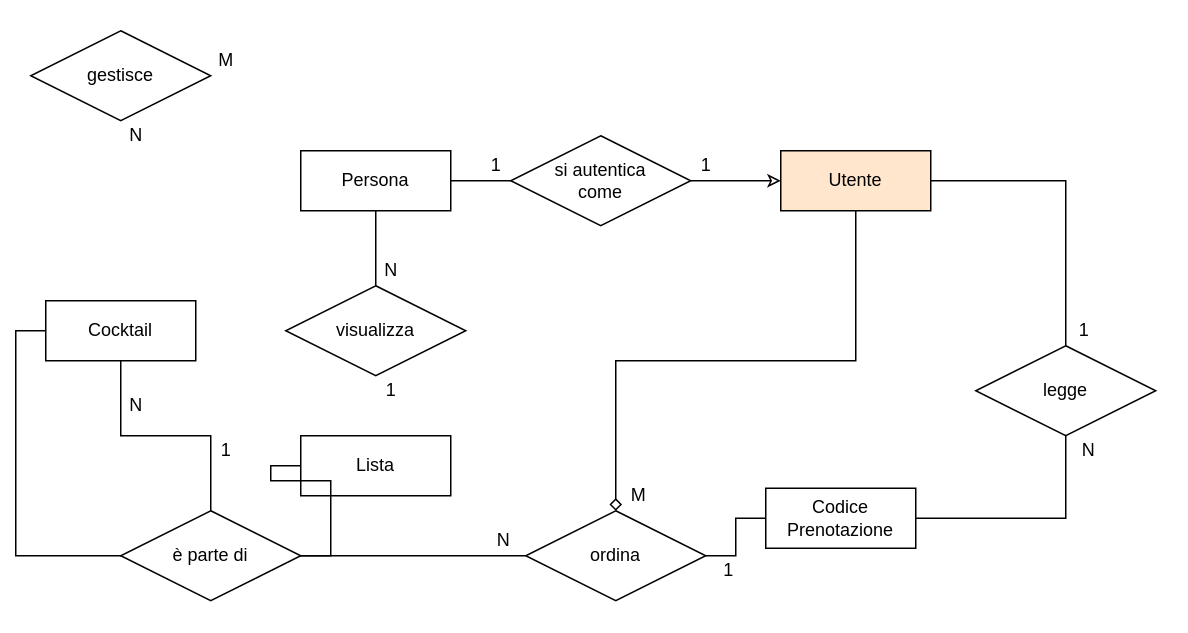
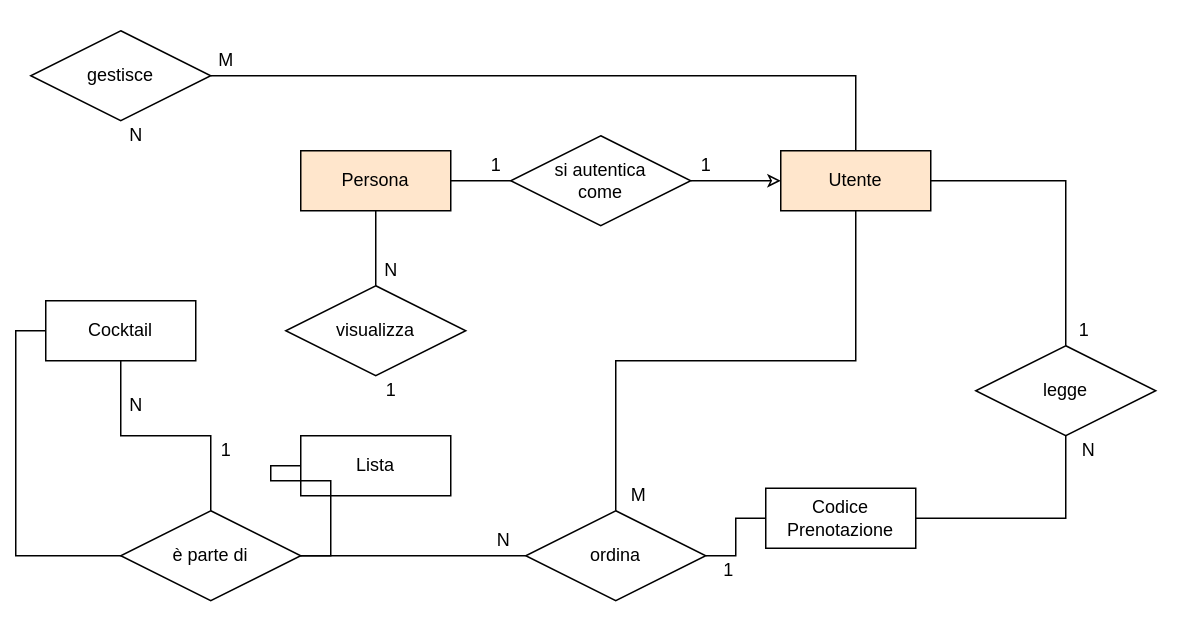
  <mxCell id="0" />
  <mxCell id="1" parent="0" />
  <mxCell id="2" style="edgeStyle=orthogonalEdgeStyle;rounded=0;orthogonalLoop=1;jettySize=auto;html=1;exitX=1;exitY=0.5;exitDx=0;exitDy=0;entryX=0;entryY=0.5;entryDx=0;entryDy=0;endArrow=none;endFill=0;" edge="1" parent="1" source="4" target="15"><mxGeometry relative="1" as="geometry" /></mxCell>
  <mxCell id="3" style="edgeStyle=orthogonalEdgeStyle;rounded=0;orthogonalLoop=1;jettySize=auto;html=1;exitX=0.5;exitY=1;exitDx=0;exitDy=0;entryX=0.5;entryY=0;entryDx=0;entryDy=0;endArrow=none;endFill=0;" edge="1" parent="1" source="4" target="16"><mxGeometry relative="1" as="geometry" /></mxCell>
- <mxCell id="4" value="Persona" style="whiteSpace=wrap;html=1;align=center;" vertex="1" parent="1"><mxGeometry x="200" y="100" width="100" height="40" as="geometry" /></mxCell>
- <mxCell id="6" style="edgeStyle=orthogonalEdgeStyle;rounded=0;orthogonalLoop=1;jettySize=auto;html=1;exitX=0.5;exitY=1;exitDx=0;exitDy=0;endArrow=diamond;endFill=0;" edge="1" parent="1" source="8" target="21"><mxGeometry relative="1" as="geometry" /></mxCell>
+ <mxCell id="4" value="Persona" style="whiteSpace=wrap;html=1;align=center;fillColor=#ffe6cc;" vertex="1" parent="1"><mxGeometry x="200" y="100" width="100" height="40" as="geometry" /></mxCell>
+ <mxCell id="5" style="edgeStyle=orthogonalEdgeStyle;rounded=0;orthogonalLoop=1;jettySize=auto;html=1;exitX=0.5;exitY=0;exitDx=0;exitDy=0;entryX=1;entryY=0.5;entryDx=0;entryDy=0;endArrow=none;endFill=0;" edge="1" parent="1" source="8" target="19"><mxGeometry relative="1" as="geometry" /></mxCell>
+ <mxCell id="6" style="edgeStyle=orthogonalEdgeStyle;rounded=0;orthogonalLoop=1;jettySize=auto;html=1;exitX=0.5;exitY=1;exitDx=0;exitDy=0;endArrow=none;endFill=0;" edge="1" parent="1" source="8" target="21"><mxGeometry relative="1" as="geometry" /></mxCell>
  <mxCell id="7" style="edgeStyle=orthogonalEdgeStyle;rounded=0;orthogonalLoop=1;jettySize=auto;html=1;entryX=0.5;entryY=0;entryDx=0;entryDy=0;endArrow=none;endFill=0;" edge="1" parent="1" source="8" target="23"><mxGeometry relative="1" as="geometry" /></mxCell>
  <mxCell id="8" value="&lt;div&gt;Utente&lt;/div&gt;" style="whiteSpace=wrap;html=1;align=center;fillColor=#ffe6cc;" vertex="1" parent="1"><mxGeometry x="520" y="100" width="100" height="40" as="geometry" /></mxCell>
  <mxCell id="9" value="Lista" style="whiteSpace=wrap;html=1;align=center;" vertex="1" parent="1"><mxGeometry x="200" y="290" width="100" height="40" as="geometry" /></mxCell>
  <mxCell id="10" style="edgeStyle=orthogonalEdgeStyle;rounded=0;orthogonalLoop=1;jettySize=auto;html=1;exitX=0.5;exitY=1;exitDx=0;exitDy=0;endArrow=none;endFill=0;" edge="1" parent="1" source="12" target="18"><mxGeometry relative="1" as="geometry" /></mxCell>
  <mxCell id="11" style="edgeStyle=orthogonalEdgeStyle;rounded=0;orthogonalLoop=1;jettySize=auto;html=1;exitX=0;exitY=0.5;exitDx=0;exitDy=0;entryX=0;entryY=0.5;entryDx=0;entryDy=0;endArrow=none;endFill=0;" edge="1" parent="1" source="12" target="21"><mxGeometry relative="1" as="geometry" /></mxCell>
  <mxCell id="12" value="&lt;div&gt;Cocktail&lt;/div&gt;" style="whiteSpace=wrap;html=1;align=center;" vertex="1" parent="1"><mxGeometry x="30" y="200" width="100" height="40" as="geometry" /></mxCell>
  <mxCell id="13" value="Codice Prenotazione" style="whiteSpace=wrap;html=1;align=center;" vertex="1" parent="1"><mxGeometry x="510" y="325" width="100" height="40" as="geometry" /></mxCell>
  <mxCell id="14" style="edgeStyle=orthogonalEdgeStyle;rounded=0;orthogonalLoop=1;jettySize=auto;html=1;exitX=1;exitY=0.5;exitDx=0;exitDy=0;entryX=0;entryY=0.5;entryDx=0;entryDy=0;endArrow=classic;endFill=0;" edge="1" parent="1" source="15" target="8"><mxGeometry relative="1" as="geometry" /></mxCell>
  <mxCell id="15" value="&lt;div&gt;si autentica&lt;/div&gt;&lt;div&gt;come&lt;/div&gt;" style="shape=rhombus;perimeter=rhombusPerimeter;whiteSpace=wrap;html=1;align=center;" vertex="1" parent="1"><mxGeometry x="340" y="90" width="120" height="60" as="geometry" /></mxCell>
  <mxCell id="16" value="visualizza" style="shape=rhombus;perimeter=rhombusPerimeter;whiteSpace=wrap;html=1;align=center;" vertex="1" parent="1"><mxGeometry x="190" y="190" width="120" height="60" as="geometry" /></mxCell>
  <mxCell id="17" style="edgeStyle=orthogonalEdgeStyle;rounded=0;orthogonalLoop=1;jettySize=auto;html=1;exitX=1;exitY=0.5;exitDx=0;exitDy=0;entryX=0;entryY=0.5;entryDx=0;entryDy=0;endArrow=none;endFill=0;" edge="1" parent="1" source="18" target="9"><mxGeometry relative="1" as="geometry" /></mxCell>
  <mxCell id="18" value="è parte di" style="shape=rhombus;perimeter=rhombusPerimeter;whiteSpace=wrap;html=1;align=center;" vertex="1" parent="1"><mxGeometry x="80" y="340" width="120" height="60" as="geometry" /></mxCell>
  <mxCell id="19" value="gestisce" style="shape=rhombus;perimeter=rhombusPerimeter;whiteSpace=wrap;html=1;align=center;" vertex="1" parent="1"><mxGeometry x="20" y="20" width="120" height="60" as="geometry" /></mxCell>
  <mxCell id="20" style="edgeStyle=orthogonalEdgeStyle;rounded=0;orthogonalLoop=1;jettySize=auto;html=1;exitX=1;exitY=0.5;exitDx=0;exitDy=0;entryX=0;entryY=0.5;entryDx=0;entryDy=0;endArrow=none;endFill=0;" edge="1" parent="1" source="21" target="13"><mxGeometry relative="1" as="geometry" /></mxCell>
  <mxCell id="21" value="ordina" style="shape=rhombus;perimeter=rhombusPerimeter;whiteSpace=wrap;html=1;align=center;" vertex="1" parent="1"><mxGeometry x="350" y="340" width="120" height="60" as="geometry" /></mxCell>
  <mxCell id="22" style="edgeStyle=orthogonalEdgeStyle;rounded=0;orthogonalLoop=1;jettySize=auto;html=1;exitX=0.5;exitY=1;exitDx=0;exitDy=0;entryX=1;entryY=0.5;entryDx=0;entryDy=0;endArrow=none;endFill=0;" edge="1" parent="1" source="23" target="13"><mxGeometry relative="1" as="geometry" /></mxCell>
  <mxCell id="23" value="legge" style="shape=rhombus;perimeter=rhombusPerimeter;whiteSpace=wrap;html=1;align=center;" vertex="1" parent="1"><mxGeometry x="650" y="230" width="120" height="60" as="geometry" /></mxCell>
  <mxCell id="24" value="1" style="text;html=1;align=center;verticalAlign=middle;resizable=0;points=[];autosize=1;" vertex="1" parent="1"><mxGeometry x="460" y="100" width="20" height="20" as="geometry" /></mxCell>
  <mxCell id="25" value="1" style="text;html=1;align=center;verticalAlign=middle;resizable=0;points=[];autosize=1;" vertex="1" parent="1"><mxGeometry x="320" y="100" width="20" height="20" as="geometry" /></mxCell>
  <mxCell id="26" value="1" style="text;html=1;align=center;verticalAlign=middle;resizable=0;points=[];autosize=1;" vertex="1" parent="1"><mxGeometry x="250" y="250" width="20" height="20" as="geometry" /></mxCell>
  <mxCell id="27" value="N" style="text;html=1;align=center;verticalAlign=middle;resizable=0;points=[];autosize=1;" vertex="1" parent="1"><mxGeometry x="250" y="170" width="20" height="20" as="geometry" /></mxCell>
  <mxCell id="28" value="1" style="text;html=1;align=center;verticalAlign=middle;resizable=0;points=[];autosize=1;" vertex="1" parent="1"><mxGeometry x="140" y="290" width="20" height="20" as="geometry" /></mxCell>
  <mxCell id="29" value="N" style="text;html=1;align=center;verticalAlign=middle;resizable=0;points=[];autosize=1;" vertex="1" parent="1"><mxGeometry x="80" y="260" width="20" height="20" as="geometry" /></mxCell>
  <mxCell id="30" value="M" style="text;html=1;align=center;verticalAlign=middle;resizable=0;points=[];autosize=1;" vertex="1" parent="1"><mxGeometry x="135" y="30" width="30" height="20" as="geometry" /></mxCell>
  <mxCell id="31" value="N" style="text;html=1;align=center;verticalAlign=middle;resizable=0;points=[];autosize=1;" vertex="1" parent="1"><mxGeometry x="80" y="80" width="20" height="20" as="geometry" /></mxCell>
  <mxCell id="32" value="M" style="text;html=1;align=center;verticalAlign=middle;resizable=0;points=[];autosize=1;" vertex="1" parent="1"><mxGeometry x="410" y="320" width="30" height="20" as="geometry" /></mxCell>
  <mxCell id="33" value="N" style="text;html=1;align=center;verticalAlign=middle;resizable=0;points=[];autosize=1;" vertex="1" parent="1"><mxGeometry x="325" y="350" width="20" height="20" as="geometry" /></mxCell>
  <mxCell id="34" value="1" style="text;html=1;align=center;verticalAlign=middle;resizable=0;points=[];autosize=1;" vertex="1" parent="1"><mxGeometry x="475" y="370" width="20" height="20" as="geometry" /></mxCell>
  <mxCell id="35" value="N" style="text;html=1;align=center;verticalAlign=middle;resizable=0;points=[];autosize=1;" vertex="1" parent="1"><mxGeometry x="715" y="290" width="20" height="20" as="geometry" /></mxCell>
  <mxCell id="36" value="1" style="text;html=1;align=center;verticalAlign=middle;resizable=0;points=[];autosize=1;" vertex="1" parent="1"><mxGeometry x="712" y="210" width="20" height="20" as="geometry" /></mxCell>
